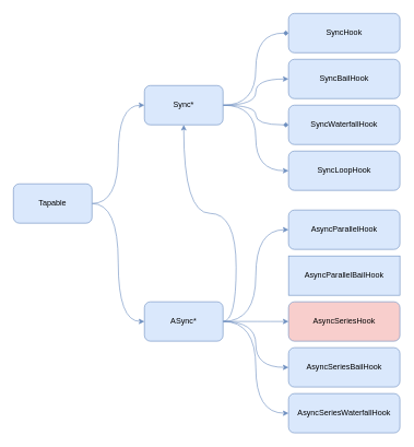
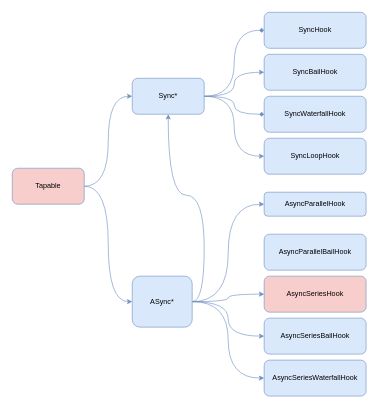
  <mxCell id="0" />
  <mxCell id="1" parent="0" />
  <mxCell id="2" style="edgeStyle=orthogonalEdgeStyle;rounded=0;orthogonalLoop=1;jettySize=auto;html=1;exitX=1;exitY=0.5;exitDx=0;exitDy=0;entryX=0;entryY=0.5;entryDx=0;entryDy=0;curved=1;fillColor=#dae8fc;strokeColor=#6c8ebf;" edge="1" parent="1" source="4" target="9"><mxGeometry relative="1" as="geometry" /></mxCell>
  <mxCell id="3" style="edgeStyle=orthogonalEdgeStyle;rounded=0;orthogonalLoop=1;jettySize=auto;html=1;exitX=1;exitY=0.5;exitDx=0;exitDy=0;entryX=0;entryY=0.5;entryDx=0;entryDy=0;curved=1;fillColor=#dae8fc;strokeColor=#6c8ebf;" edge="1" parent="1" source="4" target="15"><mxGeometry relative="1" as="geometry" /></mxCell>
- <mxCell id="4" value="Tapable" style="rounded=1;whiteSpace=wrap;html=1;fillColor=#dae8fc;strokeColor=#6c8ebf;" vertex="1" parent="1"><mxGeometry x="20" y="280" width="120" height="60" as="geometry" /></mxCell>
+ <mxCell id="4" value="Tapable" style="rounded=1;whiteSpace=wrap;html=1;fillColor=#f8cecc;strokeColor=#6c8ebf;" vertex="1" parent="1"><mxGeometry x="20" y="280" width="120" height="60" as="geometry" /></mxCell>
  <mxCell id="5" style="edgeStyle=orthogonalEdgeStyle;rounded=0;orthogonalLoop=1;jettySize=auto;html=1;exitX=1;exitY=0.5;exitDx=0;exitDy=0;entryX=0;entryY=0.5;entryDx=0;entryDy=0;elbow=vertical;curved=1;fillColor=#dae8fc;strokeColor=#6c8ebf;endArrow=diamond;" edge="1" parent="1" source="9" target="16"><mxGeometry relative="1" as="geometry" /></mxCell>
  <mxCell id="6" style="edgeStyle=orthogonalEdgeStyle;rounded=0;orthogonalLoop=1;jettySize=auto;html=1;exitX=1;exitY=0.5;exitDx=0;exitDy=0;entryX=0;entryY=0.5;entryDx=0;entryDy=0;curved=1;fillColor=#dae8fc;strokeColor=#6c8ebf;" edge="1" parent="1" source="9" target="17"><mxGeometry relative="1" as="geometry" /></mxCell>
  <mxCell id="7" style="edgeStyle=orthogonalEdgeStyle;rounded=0;orthogonalLoop=1;jettySize=auto;html=1;exitX=1;exitY=0.5;exitDx=0;exitDy=0;entryX=0;entryY=0.5;entryDx=0;entryDy=0;curved=1;fillColor=#dae8fc;strokeColor=#6c8ebf;endArrow=diamond;" edge="1" parent="1" source="9" target="18"><mxGeometry relative="1" as="geometry" /></mxCell>
  <mxCell id="8" style="edgeStyle=orthogonalEdgeStyle;rounded=0;orthogonalLoop=1;jettySize=auto;html=1;exitX=1;exitY=0.5;exitDx=0;exitDy=0;entryX=0;entryY=0.5;entryDx=0;entryDy=0;curved=1;fillColor=#dae8fc;strokeColor=#6c8ebf;" edge="1" parent="1" source="9" target="19"><mxGeometry relative="1" as="geometry" /></mxCell>
  <mxCell id="9" value="Sync*" style="rounded=1;whiteSpace=wrap;html=1;fillColor=#dae8fc;strokeColor=#6c8ebf;" vertex="1" parent="1"><mxGeometry x="220" y="130" width="120" height="60" as="geometry" /></mxCell>
  <mxCell id="10" style="edgeStyle=orthogonalEdgeStyle;rounded=0;orthogonalLoop=1;jettySize=auto;html=1;exitX=1;exitY=0.5;exitDx=0;exitDy=0;entryX=0;entryY=0.5;entryDx=0;entryDy=0;curved=1;fillColor=#dae8fc;strokeColor=#6c8ebf;" edge="1" parent="1" source="15" target="20"><mxGeometry relative="1" as="geometry" /></mxCell>
  <mxCell id="11" style="edgeStyle=orthogonalEdgeStyle;rounded=0;orthogonalLoop=1;jettySize=auto;html=1;exitX=1;exitY=0.5;exitDx=0;exitDy=0;curved=1;fillColor=#dae8fc;strokeColor=#6c8ebf;" edge="1" parent="1" source="15" target="9"><mxGeometry relative="1" as="geometry" /></mxCell>
  <mxCell id="12" style="edgeStyle=orthogonalEdgeStyle;rounded=0;orthogonalLoop=1;jettySize=auto;html=1;exitX=1;exitY=0.5;exitDx=0;exitDy=0;entryX=0;entryY=0.5;entryDx=0;entryDy=0;curved=1;fillColor=#dae8fc;strokeColor=#6c8ebf;" edge="1" parent="1" source="15" target="22"><mxGeometry relative="1" as="geometry" /></mxCell>
  <mxCell id="13" style="edgeStyle=orthogonalEdgeStyle;rounded=0;orthogonalLoop=1;jettySize=auto;html=1;exitX=1;exitY=0.5;exitDx=0;exitDy=0;entryX=0;entryY=0.5;entryDx=0;entryDy=0;curved=1;fillColor=#dae8fc;strokeColor=#6c8ebf;" edge="1" parent="1" source="15" target="23"><mxGeometry relative="1" as="geometry" /></mxCell>
  <mxCell id="14" style="edgeStyle=orthogonalEdgeStyle;rounded=0;orthogonalLoop=1;jettySize=auto;html=1;exitX=1;exitY=0.5;exitDx=0;exitDy=0;entryX=0;entryY=0.5;entryDx=0;entryDy=0;curved=1;fillColor=#dae8fc;strokeColor=#6c8ebf;" edge="1" parent="1" source="15" target="24"><mxGeometry relative="1" as="geometry" /></mxCell>
- <mxCell id="15" value="ASync*" style="rounded=1;whiteSpace=wrap;html=1;fillColor=#dae8fc;strokeColor=#6c8ebf;" vertex="1" parent="1"><mxGeometry x="220" y="460" width="120" height="60" as="geometry" /></mxCell>
+ <mxCell id="15" value="ASync*" style="rounded=1;whiteSpace=wrap;html=1;fillColor=#dae8fc;strokeColor=#6c8ebf;" vertex="1" parent="1"><mxGeometry x="220" y="460" width="100" height="85" as="geometry" /></mxCell>
  <mxCell id="16" value="&lt;div&gt;SyncHook&lt;/div&gt;" style="rounded=1;whiteSpace=wrap;html=1;fillColor=#dae8fc;strokeColor=#6c8ebf;" vertex="1" parent="1"><mxGeometry x="440" y="20" width="170" height="60" as="geometry" /></mxCell>
  <mxCell id="17" value="SyncBailHook" style="rounded=1;whiteSpace=wrap;html=1;fillColor=#dae8fc;strokeColor=#6c8ebf;" vertex="1" parent="1"><mxGeometry x="440" y="90" width="170" height="60" as="geometry" /></mxCell>
  <mxCell id="18" value="SyncWaterfallHook" style="rounded=1;whiteSpace=wrap;html=1;fillColor=#dae8fc;strokeColor=#6c8ebf;" vertex="1" parent="1"><mxGeometry x="440" y="160" width="170" height="60" as="geometry" /></mxCell>
  <mxCell id="19" value="SyncLoopHook" style="rounded=1;whiteSpace=wrap;html=1;fillColor=#dae8fc;strokeColor=#6c8ebf;" vertex="1" parent="1"><mxGeometry x="440" y="230" width="170" height="60" as="geometry" /></mxCell>
- <mxCell id="20" value="&lt;div style=&quot;border-color: var(--border-color);&quot;&gt;AsyncParallelHook&lt;/div&gt;" style="rounded=1;whiteSpace=wrap;html=1;fillColor=#dae8fc;strokeColor=#6c8ebf;" vertex="1" parent="1"><mxGeometry x="440" y="320" width="170" height="60" as="geometry" /></mxCell>
- <mxCell id="21" value="&lt;div style=&quot;border-color: var(--border-color);&quot;&gt;&lt;span style=&quot;background-color: initial;&quot;&gt;AsyncParallelBailHook&lt;/span&gt;&lt;br&gt;&lt;/div&gt;" style="whiteSpace=wrap;html=1;fillColor=#dae8fc;strokeColor=#6c8ebf;rounded=0;" vertex="1" parent="1"><mxGeometry x="440" y="390" width="170" height="60" as="geometry" /></mxCell>
+ <mxCell id="20" value="&lt;div style=&quot;border-color: var(--border-color);&quot;&gt;AsyncParallelHook&lt;/div&gt;" style="rounded=1;whiteSpace=wrap;html=1;fillColor=#dae8fc;strokeColor=#6c8ebf;" vertex="1" parent="1"><mxGeometry x="440" y="320" width="170" height="40" as="geometry" /></mxCell>
+ <mxCell id="21" value="&lt;div style=&quot;border-color: var(--border-color);&quot;&gt;&lt;span style=&quot;background-color: initial;&quot;&gt;AsyncParallelBailHook&lt;/span&gt;&lt;br&gt;&lt;/div&gt;" style="rounded=1;whiteSpace=wrap;html=1;fillColor=#dae8fc;strokeColor=#6c8ebf;" vertex="1" parent="1"><mxGeometry x="440" y="390" width="170" height="60" as="geometry" /></mxCell>
  <mxCell id="22" value="&lt;div style=&quot;border-color: var(--border-color);&quot;&gt;&lt;span style=&quot;background-color: initial;&quot;&gt;AsyncSeriesHook&lt;/span&gt;&lt;/div&gt;" style="rounded=1;whiteSpace=wrap;html=1;fillColor=#f8cecc;strokeColor=#6c8ebf;" vertex="1" parent="1"><mxGeometry x="440" y="460" width="170" height="60" as="geometry" /></mxCell>
  <mxCell id="23" value="&lt;div style=&quot;border-color: var(--border-color);&quot;&gt;AsyncSeriesBailHook&lt;/div&gt;" style="rounded=1;whiteSpace=wrap;html=1;fillColor=#dae8fc;strokeColor=#6c8ebf;" vertex="1" parent="1"><mxGeometry x="440" y="530" width="170" height="60" as="geometry" /></mxCell>
  <mxCell id="24" value="AsyncSeriesWaterfallHook" style="rounded=1;whiteSpace=wrap;html=1;fillColor=#dae8fc;strokeColor=#6c8ebf;" vertex="1" parent="1"><mxGeometry x="440" y="600" width="170" height="60" as="geometry" /></mxCell>
